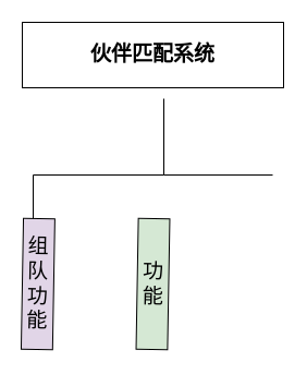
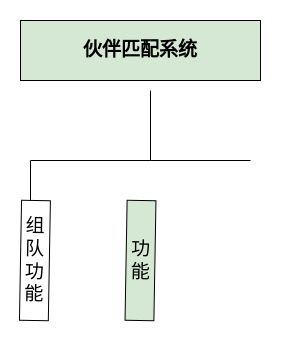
  <mxCell id="0" />
  <mxCell id="1" parent="0" />
- <mxCell id="2" value="伙伴匹配系统" style="rounded=0;whiteSpace=wrap;html=1;fontStyle=1;fontSize=19;" vertex="1" parent="1"><mxGeometry x="20" y="20" width="240" height="60" as="geometry" /></mxCell>
+ <mxCell id="2" value="伙伴匹配系统" style="rounded=0;whiteSpace=wrap;html=1;fontStyle=1;fontSize=19;fillColor=#d5e8d4;" vertex="1" parent="1"><mxGeometry x="20" y="20" width="240" height="60" as="geometry" /></mxCell>
  <mxCell id="3" value="" style="endArrow=none;html=1;rounded=0;fontSize=19;" edge="1" parent="1"><mxGeometry width="50" height="50" relative="1" as="geometry"><mxPoint x="150" y="160" as="sourcePoint" /><mxPoint x="150" y="90" as="targetPoint" /></mxGeometry></mxCell>
  <mxCell id="4" value="" style="endArrow=none;html=1;rounded=0;fontSize=19;" edge="1" parent="1"><mxGeometry width="50" height="50" relative="1" as="geometry"><mxPoint x="30" y="160" as="sourcePoint" /><mxPoint x="150" y="160" as="targetPoint" /></mxGeometry></mxCell>
  <mxCell id="5" value="" style="endArrow=none;html=1;rounded=0;fontSize=19;" edge="1" parent="1"><mxGeometry width="50" height="50" relative="1" as="geometry"><mxPoint x="150" y="160" as="sourcePoint" /><mxPoint x="250" y="160" as="targetPoint" /></mxGeometry></mxCell>
  <mxCell id="6" value="" style="endArrow=none;html=1;rounded=0;fontSize=19;" edge="1" parent="1"><mxGeometry width="50" height="50" relative="1" as="geometry"><mxPoint x="30" y="200" as="sourcePoint" /><mxPoint x="30" y="160" as="targetPoint" /></mxGeometry></mxCell>
- <mxCell id="7" value="组队功能" style="rounded=0;whiteSpace=wrap;html=1;fontSize=19;rotation=1;verticalAlign=middle;align=center;fillColor=#e1d5e7;" vertex="1" parent="1"><mxGeometry x="20" y="200.01" width="28.86" height="120" as="geometry" /></mxCell>
+ <mxCell id="7" value="组队功能" style="rounded=0;whiteSpace=wrap;html=1;fontSize=19;rotation=1;verticalAlign=middle;align=center;" vertex="1" parent="1"><mxGeometry x="20" y="200.01" width="28.86" height="120" as="geometry" /></mxCell>
  <mxCell id="8" value="功能" style="rounded=0;whiteSpace=wrap;html=1;fontSize=19;rotation=1;verticalAlign=middle;align=center;fillColor=#d5e8d4;" vertex="1" parent="1"><mxGeometry x="125.57" y="200.01" width="28.86" height="120" as="geometry" /></mxCell>
